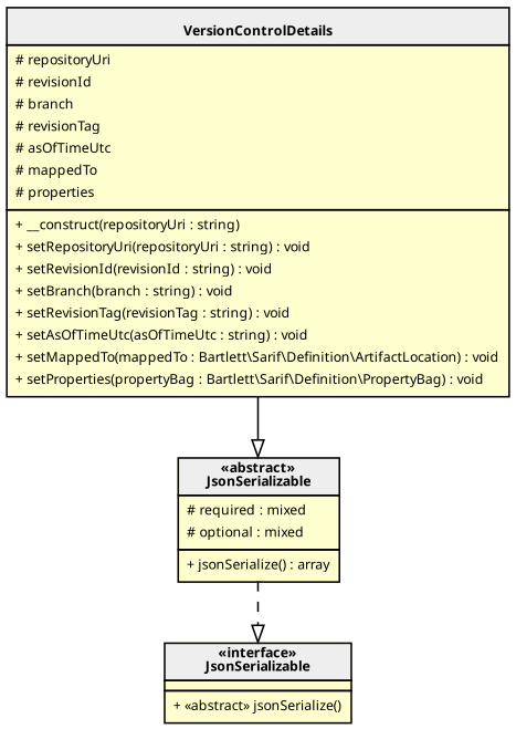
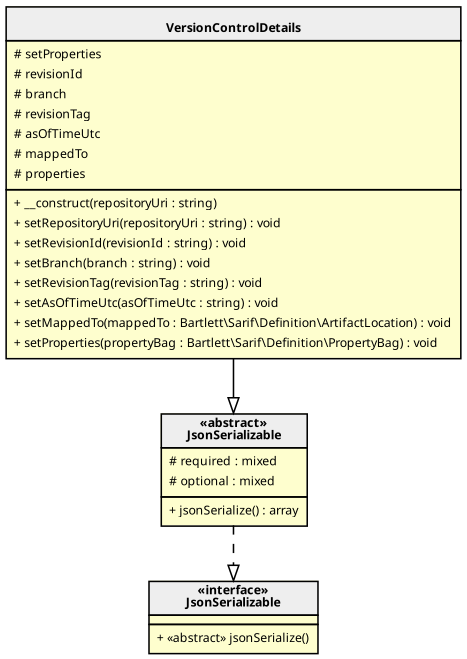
  digraph {
    rankdir=TB
    node [fillcolor="#FEFECE" fontname=Verdana fontsize=8 margin=0 shape=none style=filled]
    edge [arrowhead=empty fontname=Verdana fontsize=8]
    n1 [label=< <table cellspacing="0" border="0" cellborder="1">     <tr><td bgcolor="#eeeeee"><b>«abstract»<br/>JsonSerializable</b></td></tr>     <tr><td><table border="0" cellspacing="0" cellpadding="2">     <tr><td align="left"># required : mixed</td></tr>     <tr><td align="left"># optional : mixed</td></tr> </table></td></tr>     <tr><td><table border="0" cellspacing="0" cellpadding="2">     <tr><td align="left">+ jsonSerialize() : array</td></tr> </table></td></tr> </table>>]
-   n2 [label=< <table cellspacing="0" border="0" cellborder="1">     <tr><td bgcolor="#eeeeee"><b><br/>VersionControlDetails</b></td></tr>     <tr><td><table border="0" cellspacing="0" cellpadding="2">     <tr><td align="left"># repositoryUri</td></tr>     <tr><td align="left"># revisionId</td></tr>     <tr><td align="left"># branch</td></tr>     <tr><td align="left"># revisionTag</td></tr>     <tr><td align="left"># asOfTimeUtc</td></tr>     <tr><td align="left"># mappedTo</td></tr>     <tr><td align="left"># properties</td></tr> </table></td></tr>     <tr><td><table border="0" cellspacing="0" cellpadding="2">     <tr><td align="left">+ __construct(repositoryUri : string)</td></tr>     <tr><td align="left">+ setRepositoryUri(repositoryUri : string) : void</td></tr>     <tr><td align="left">+ setRevisionId(revisionId : string) : void</td></tr>     <tr><td align="left">+ setBranch(branch : string) : void</td></tr>     <tr><td align="left">+ setRevisionTag(revisionTag : string) : void</td></tr>     <tr><td align="left">+ setAsOfTimeUtc(asOfTimeUtc : string) : void</td></tr>     <tr><td align="left">+ setMappedTo(mappedTo : Bartlett\\Sarif\\Definition\\ArtifactLocation) : void</td></tr>     <tr><td align="left">+ setProperties(propertyBag : Bartlett\\Sarif\\Definition\\PropertyBag) : void</td></tr> </table></td></tr> </table>>]
+   n2 [label=< <table cellspacing="0" border="0" cellborder="1">     <tr><td bgcolor="#eeeeee"><b><br/>VersionControlDetails</b></td></tr>     <tr><td><table border="0" cellspacing="0" cellpadding="2">     <tr><td align="left"># setProperties</td></tr>     <tr><td align="left"># revisionId</td></tr>     <tr><td align="left"># branch</td></tr>     <tr><td align="left"># revisionTag</td></tr>     <tr><td align="left"># asOfTimeUtc</td></tr>     <tr><td align="left"># mappedTo</td></tr>     <tr><td align="left"># properties</td></tr> </table></td></tr>     <tr><td><table border="0" cellspacing="0" cellpadding="2">     <tr><td align="left">+ __construct(repositoryUri : string)</td></tr>     <tr><td align="left">+ setRepositoryUri(repositoryUri : string) : void</td></tr>     <tr><td align="left">+ setRevisionId(revisionId : string) : void</td></tr>     <tr><td align="left">+ setBranch(branch : string) : void</td></tr>     <tr><td align="left">+ setRevisionTag(revisionTag : string) : void</td></tr>     <tr><td align="left">+ setAsOfTimeUtc(asOfTimeUtc : string) : void</td></tr>     <tr><td align="left">+ setMappedTo(mappedTo : Bartlett\\Sarif\\Definition\\ArtifactLocation) : void</td></tr>     <tr><td align="left">+ setProperties(propertyBag : Bartlett\\Sarif\\Definition\\PropertyBag) : void</td></tr> </table></td></tr> </table>>]
    n3 [label=< <table cellspacing="0" border="0" cellborder="1">     <tr><td bgcolor="#eeeeee"><b>«interface»<br/>JsonSerializable</b></td></tr>     <tr><td></td></tr>     <tr><td><table border="0" cellspacing="0" cellpadding="2">     <tr><td align="left">+ «abstract» jsonSerialize()</td></tr> </table></td></tr> </table>>]
    subgraph sub_1 {
      bgcolor=Bisque
      label="Bartlett\\Sarif\\Internal"
      n1
    }
    subgraph sub_2 {
      bgcolor=BurlyWood
      label="Bartlett\\Sarif\\Definition"
      n2
    }
    subgraph sub_3 {
      label=0
      n3
    }
    n1 -> n3 [style=dashed]
    n2 -> n1 [style=filled]
  }
